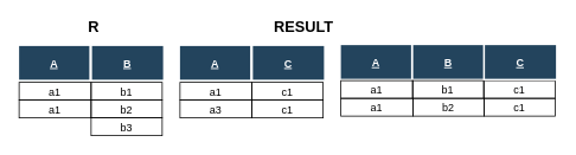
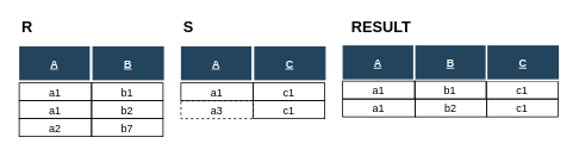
  <mxCell id="0" />
  <mxCell id="1" parent="0" />
  <mxCell id="2" value="b1" style="fillColor=none;" parent="1" vertex="1"><mxGeometry x="102" y="92" width="80" height="20" as="geometry" /></mxCell>
  <mxCell id="3" value="B" style="fillColor=#23445D;strokeColor=#FFFFFF;strokeWidth=2;fontColor=#FFFFFF;fontStyle=5" parent="1" vertex="1"><mxGeometry x="102" y="50" width="82" height="40" as="geometry" /></mxCell>
- <mxCell id="4" value="R" style="text;html=1;strokeColor=none;fillColor=none;align=left;verticalAlign=middle;whiteSpace=wrap;rounded=0;strokeWidth=3;fontStyle=1;fontSize=17;" parent="1" vertex="1"><mxGeometry x="96.5" y="20" width="40" height="20" as="geometry" /></mxCell>
+ <mxCell id="4" value="R" style="text;html=1;strokeColor=none;fillColor=none;align=left;verticalAlign=middle;whiteSpace=wrap;rounded=0;strokeWidth=3;fontStyle=1;fontSize=17;" parent="1" vertex="1"><mxGeometry x="21.5" y="20" width="40" height="20" as="geometry" /></mxCell>
  <mxCell id="5" value="a1" style="fillColor=none;" parent="1" vertex="1"><mxGeometry x="21" y="92" width="81" height="20" as="geometry" /></mxCell>
  <mxCell id="6" value="A" style="fillColor=#23445D;strokeColor=#FFFFFF;strokeWidth=2;fontColor=#FFFFFF;fontStyle=5" parent="1" vertex="1"><mxGeometry x="20" y="50" width="81" height="40" as="geometry" /></mxCell>
  <mxCell id="7" value="b2" style="fillColor=none;" parent="1" vertex="1"><mxGeometry x="102" y="112" width="80" height="20" as="geometry" /></mxCell>
  <mxCell id="8" value="a1" style="fillColor=none;" parent="1" vertex="1"><mxGeometry x="21" y="112" width="81" height="20" as="geometry" /></mxCell>
- <mxCell id="9" value="b3" style="fillColor=none;" parent="1" vertex="1"><mxGeometry x="102" y="132" width="80" height="20" as="geometry" /></mxCell>
+ <mxCell id="9" value="b7" style="fillColor=none;" parent="1" vertex="1"><mxGeometry x="102" y="132" width="80" height="20" as="geometry" /></mxCell>
+ <mxCell id="10" value="a2" style="fillColor=none;" parent="1" vertex="1"><mxGeometry x="21" y="132" width="81" height="20" as="geometry" /></mxCell>
  <mxCell id="11" value="c1" style="fillColor=none;" parent="1" vertex="1"><mxGeometry x="283" y="92" width="80" height="20" as="geometry" /></mxCell>
  <mxCell id="12" value="C" style="fillColor=#23445D;strokeColor=#FFFFFF;strokeWidth=2;fontColor=#FFFFFF;fontStyle=5" parent="1" vertex="1"><mxGeometry x="283" y="50" width="82" height="40" as="geometry" /></mxCell>
+ <mxCell id="13" value="S" style="text;html=1;strokeColor=none;fillColor=none;align=left;verticalAlign=middle;whiteSpace=wrap;rounded=0;strokeWidth=3;fontStyle=1;fontSize=17;" parent="1" vertex="1"><mxGeometry x="202.5" y="20" width="40" height="20" as="geometry" /></mxCell>
  <mxCell id="14" value="a1" style="fillColor=none;" parent="1" vertex="1"><mxGeometry x="202" y="92" width="81" height="20" as="geometry" /></mxCell>
  <mxCell id="15" value="A" style="fillColor=#23445D;strokeColor=#FFFFFF;strokeWidth=2;fontColor=#FFFFFF;fontStyle=5" parent="1" vertex="1"><mxGeometry x="201" y="50" width="81" height="40" as="geometry" /></mxCell>
  <mxCell id="16" value="c1" style="fillColor=none;" parent="1" vertex="1"><mxGeometry x="283" y="112" width="80" height="20" as="geometry" /></mxCell>
- <mxCell id="17" value="a3" style="fillColor=none;" parent="1" vertex="1"><mxGeometry x="202" y="112" width="81" height="20" as="geometry" /></mxCell>
+ <mxCell id="17" value="a3" style="fillColor=none;dashed=1;" parent="1" vertex="1"><mxGeometry x="202" y="112" width="81" height="20" as="geometry" /></mxCell>
  <mxCell id="18" value="B" style="fillColor=#23445D;strokeColor=#FFFFFF;strokeWidth=2;fontColor=#FFFFFF;fontStyle=5" parent="1" vertex="1"><mxGeometry x="463" y="49" width="82" height="40" as="geometry" /></mxCell>
- <mxCell id="19" value="RESULT" style="text;html=1;strokeColor=none;fillColor=none;align=left;verticalAlign=middle;whiteSpace=wrap;rounded=0;strokeWidth=3;fontStyle=1;fontSize=17;" parent="1" vertex="1"><mxGeometry x="306" y="20" width="170" height="20" as="geometry" /></mxCell>
+ <mxCell id="19" value="RESULT" style="text;html=1;strokeColor=none;fillColor=none;align=left;verticalAlign=middle;whiteSpace=wrap;rounded=0;strokeWidth=3;fontStyle=1;fontSize=17;" parent="1" vertex="1"><mxGeometry x="391" y="20" width="170" height="20" as="geometry" /></mxCell>
  <mxCell id="20" value="A" style="fillColor=#23445D;strokeColor=#FFFFFF;strokeWidth=2;fontColor=#FFFFFF;fontStyle=5" parent="1" vertex="1"><mxGeometry x="382" y="49" width="81" height="40" as="geometry" /></mxCell>
  <mxCell id="21" value="b1" style="fillColor=none;" parent="1" vertex="1"><mxGeometry x="463.5" y="90" width="80" height="20" as="geometry" /></mxCell>
  <mxCell id="22" value="a1" style="fillColor=none;" parent="1" vertex="1"><mxGeometry x="383" y="90" width="81" height="20" as="geometry" /></mxCell>
  <mxCell id="23" value="c1" style="fillColor=none;" vertex="1" parent="1"><mxGeometry x="544" y="90" width="80" height="20" as="geometry" /></mxCell>
  <mxCell id="24" value="C" style="fillColor=#23445D;strokeColor=#FFFFFF;strokeWidth=2;fontColor=#FFFFFF;fontStyle=5" vertex="1" parent="1"><mxGeometry x="544" y="49" width="82" height="40" as="geometry" /></mxCell>
  <mxCell id="25" value="b2" style="fillColor=none;" vertex="1" parent="1"><mxGeometry x="464" y="110" width="80" height="20" as="geometry" /></mxCell>
  <mxCell id="26" value="a1" style="fillColor=none;" vertex="1" parent="1"><mxGeometry x="383" y="110" width="81" height="20" as="geometry" /></mxCell>
  <mxCell id="27" value="c1" style="fillColor=none;" vertex="1" parent="1"><mxGeometry x="544" y="110" width="80" height="20" as="geometry" /></mxCell>
